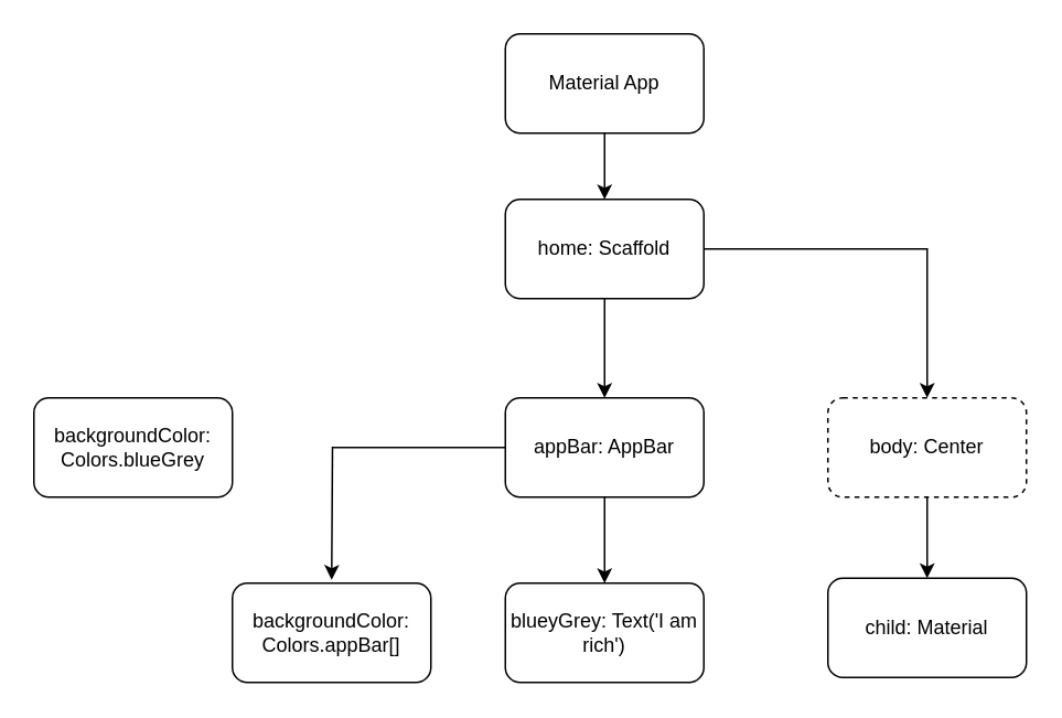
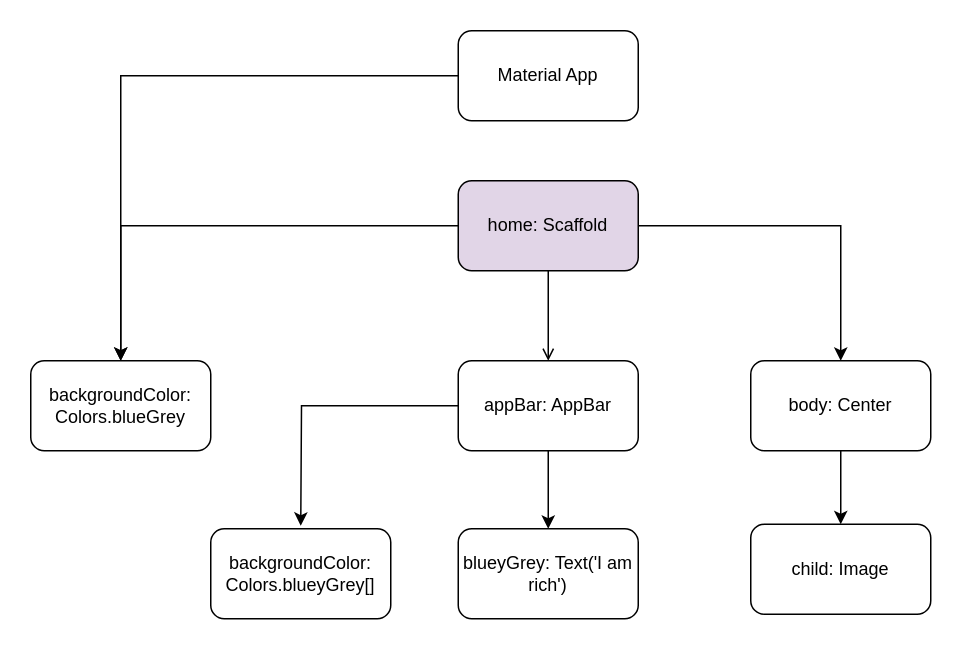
  <mxCell id="0" />
  <mxCell id="1" parent="0" />
- <mxCell id="2" value="" style="edgeStyle=orthogonalEdgeStyle;rounded=0;orthogonalLoop=1;jettySize=auto;html=1;" edge="1" parent="1" source="3" target="7"><mxGeometry relative="1" as="geometry" /></mxCell>
+ <mxCell id="2" value="" style="edgeStyle=orthogonalEdgeStyle;rounded=0;orthogonalLoop=1;jettySize=auto;html=1;" edge="1" parent="1" source="3" target="8"><mxGeometry relative="1" as="geometry" /></mxCell>
  <mxCell id="3" value="Material App" style="rounded=1;whiteSpace=wrap;html=1;" vertex="1" parent="1"><mxGeometry x="305" y="20" width="120" height="60" as="geometry" /></mxCell>
- <mxCell id="4" value="" style="edgeStyle=orthogonalEdgeStyle;rounded=0;orthogonalLoop=1;jettySize=auto;html=1;" edge="1" parent="1" source="7" target="11"><mxGeometry relative="1" as="geometry" /></mxCell>
+ <mxCell id="4" value="" style="edgeStyle=orthogonalEdgeStyle;rounded=0;orthogonalLoop=1;jettySize=auto;html=1;endArrow=open;" edge="1" parent="1" source="7" target="11"><mxGeometry relative="1" as="geometry" /></mxCell>
  <mxCell id="5" style="edgeStyle=orthogonalEdgeStyle;rounded=0;orthogonalLoop=1;jettySize=auto;html=1;" edge="1" parent="1" source="7" target="13"><mxGeometry relative="1" as="geometry" /></mxCell>
- <mxCell id="7" value="home: Scaffold" style="rounded=1;whiteSpace=wrap;html=1;" vertex="1" parent="1"><mxGeometry x="305" y="120" width="120" height="60" as="geometry" /></mxCell>
+ <mxCell id="6" style="edgeStyle=orthogonalEdgeStyle;rounded=0;orthogonalLoop=1;jettySize=auto;html=1;entryX=0.5;entryY=0;entryDx=0;entryDy=0;" edge="1" parent="1" source="7" target="8"><mxGeometry relative="1" as="geometry" /></mxCell>
+ <mxCell id="7" value="home: Scaffold" style="rounded=1;whiteSpace=wrap;html=1;fillColor=#e1d5e7;" vertex="1" parent="1"><mxGeometry x="305" y="120" width="120" height="60" as="geometry" /></mxCell>
  <mxCell id="8" value="backgroundColor:&lt;br&gt;Colors.blueGrey" style="rounded=1;whiteSpace=wrap;html=1;" vertex="1" parent="1"><mxGeometry x="20" y="240" width="120" height="60" as="geometry" /></mxCell>
  <mxCell id="9" value="" style="edgeStyle=orthogonalEdgeStyle;rounded=0;orthogonalLoop=1;jettySize=auto;html=1;" edge="1" parent="1" source="11" target="15"><mxGeometry relative="1" as="geometry" /></mxCell>
  <mxCell id="10" value="" style="edgeStyle=orthogonalEdgeStyle;rounded=0;orthogonalLoop=1;jettySize=auto;html=1;" edge="1" parent="1" source="11"><mxGeometry relative="1" as="geometry"><mxPoint x="200" y="350" as="targetPoint" /></mxGeometry></mxCell>
  <mxCell id="11" value="appBar: AppBar" style="rounded=1;whiteSpace=wrap;html=1;" vertex="1" parent="1"><mxGeometry x="305" y="240" width="120" height="60" as="geometry" /></mxCell>
  <mxCell id="12" style="edgeStyle=orthogonalEdgeStyle;rounded=0;orthogonalLoop=1;jettySize=auto;html=1;entryX=0.5;entryY=0;entryDx=0;entryDy=0;" edge="1" parent="1" source="13" target="16"><mxGeometry relative="1" as="geometry" /></mxCell>
- <mxCell id="13" value="body: Center" style="rounded=1;whiteSpace=wrap;html=1;dashed=1;" vertex="1" parent="1"><mxGeometry x="500" y="240" width="120" height="60" as="geometry" /></mxCell>
- <mxCell id="14" value="backgroundColor: Colors.appBar[]" style="rounded=1;whiteSpace=wrap;html=1;" vertex="1" parent="1"><mxGeometry x="140" y="352" width="120" height="60" as="geometry" /></mxCell>
+ <mxCell id="13" value="body: Center" style="rounded=1;whiteSpace=wrap;html=1;" vertex="1" parent="1"><mxGeometry x="500" y="240" width="120" height="60" as="geometry" /></mxCell>
+ <mxCell id="14" value="backgroundColor: Colors.blueyGrey[]" style="rounded=1;whiteSpace=wrap;html=1;" vertex="1" parent="1"><mxGeometry x="140" y="352" width="120" height="60" as="geometry" /></mxCell>
  <mxCell id="15" value="blueyGrey: Text('I am rich')" style="rounded=1;whiteSpace=wrap;html=1;" vertex="1" parent="1"><mxGeometry x="305" y="352" width="120" height="60" as="geometry" /></mxCell>
- <mxCell id="16" value="child: Material" style="rounded=1;whiteSpace=wrap;html=1;" vertex="1" parent="1"><mxGeometry x="500" y="349" width="120" height="60" as="geometry" /></mxCell>
+ <mxCell id="16" value="child: Image" style="rounded=1;whiteSpace=wrap;html=1;" vertex="1" parent="1"><mxGeometry x="500" y="349" width="120" height="60" as="geometry" /></mxCell>
